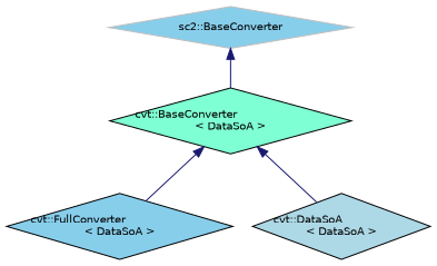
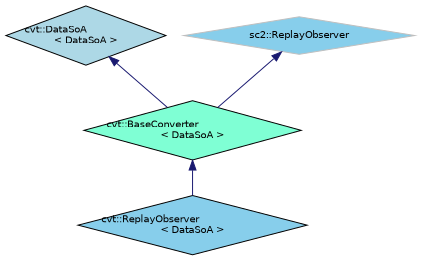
  digraph {
    rankdir=TB
    node [color=black fillcolor=skyblue fontname=Helvetica fontsize=10 shape=diamond style=filled]
    edge [color=midnightblue dir=back fontname=Helvetica fontsize=10 labelfontname=Helvetica labelfontsize=10 style=solid]
    n1 [fillcolor=aquamarine fontcolor=black height=0.2 label="cvt::BaseConverter\l\< DataSoA \>" width=0.4]
-   n2 [height=0.2 label="cvt::FullConverter\l\< DataSoA \>" width=0.4]
+   n2 [height=0.2 label="cvt::ReplayObserver\l\< DataSoA \>" width=0.4]
    n3 [fillcolor=lightblue height=0.2 label="cvt::DataSoA\l\< DataSoA \>" width=0.4]
-   n4 [color=grey75 height=0.2 label="sc2::BaseConverter" width=0.4]
+   n4 [color=grey75 height=0.2 label="sc2::ReplayObserver" width=0.4]
    n1 -> n2
-   n1 -> n3
+   n3 -> n1
    n4 -> n1
  }
